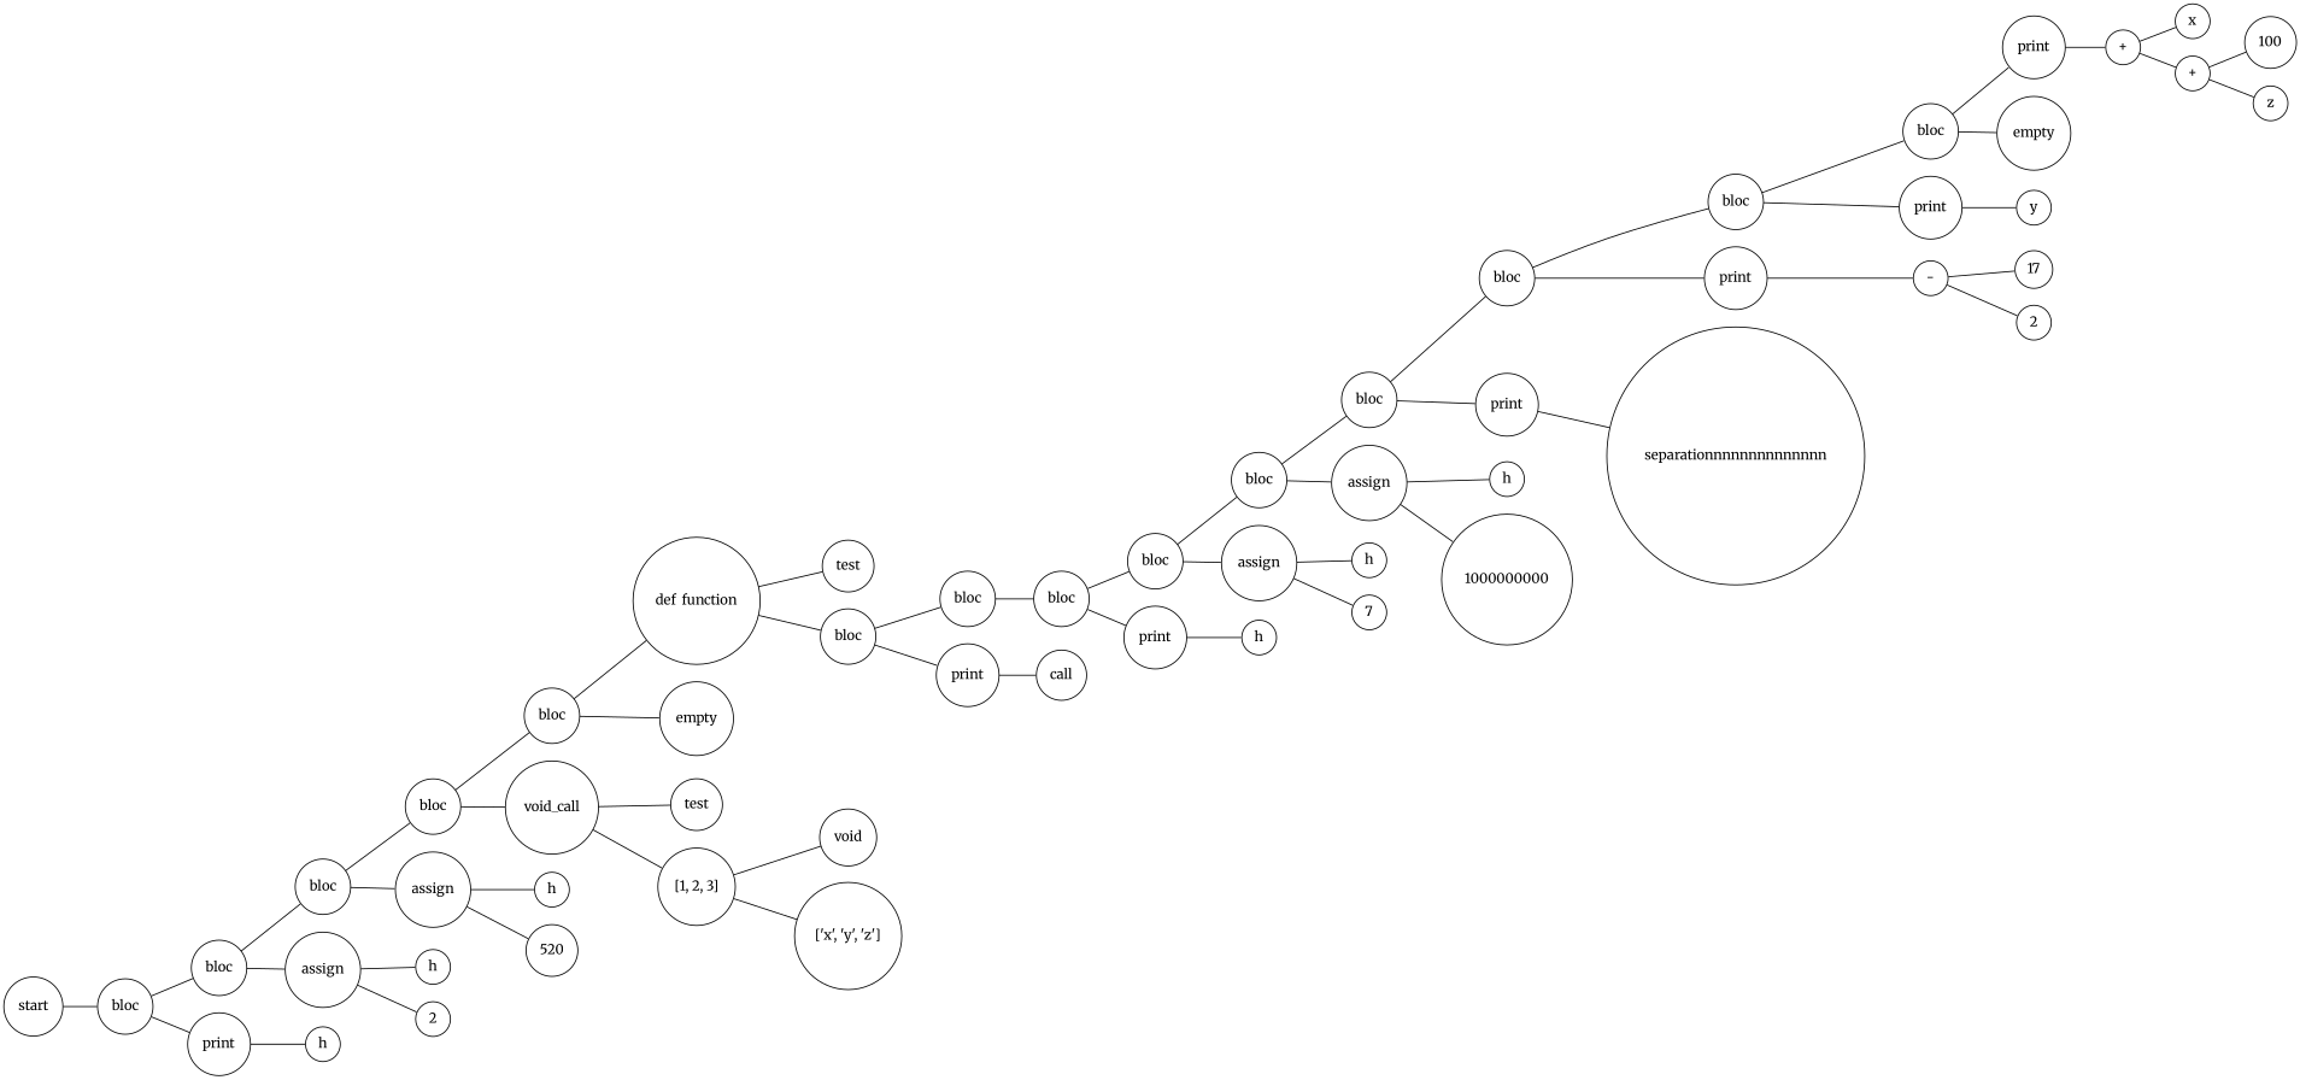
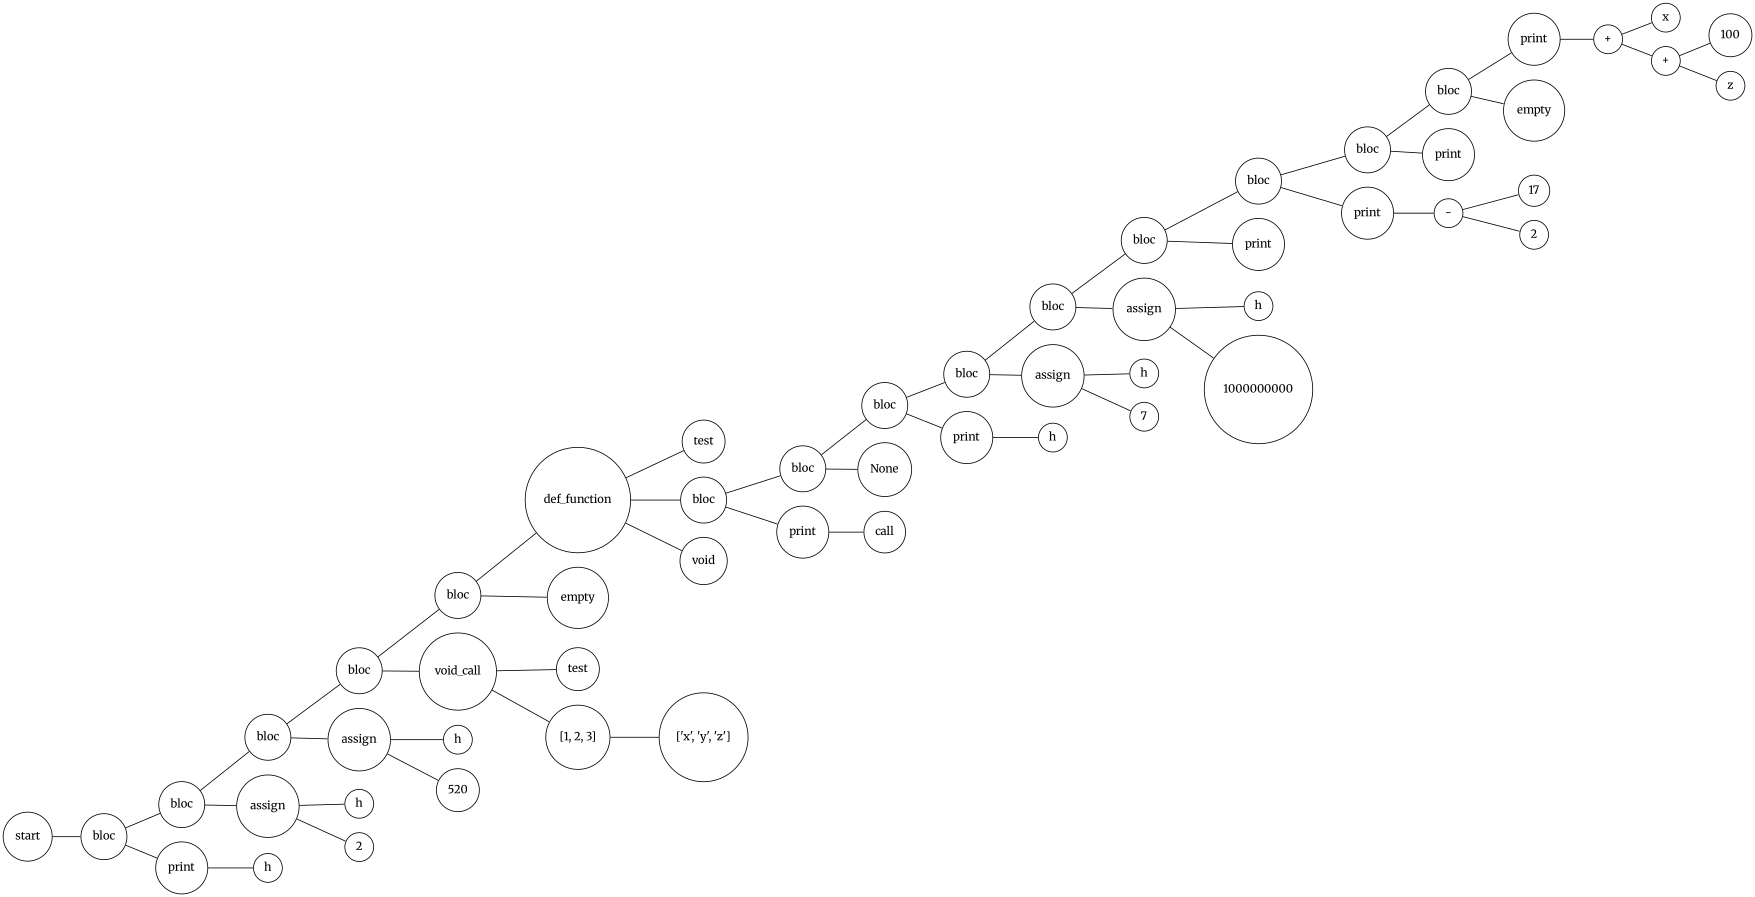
  digraph {
    fontname=Merriweather
    rankdir=LR
    node [fontname=Merriweather shape=circle]
    edge [arrowsize=0 fontname=Merriweather]
    n1 [label=start]
    n2 [label=bloc]
    n3 [label=bloc]
    n4 [label=print]
    n5 [label=bloc]
    n6 [label=assign]
    n7 [label=h]
    n8 [label=bloc]
    n9 [label=assign]
    n10 [label=h]
    n11 [label=2]
    n12 [label=bloc]
    n13 [label=void_call]
    n14 [label=h]
    n15 [label=520]
    n16 [label=def_function]
    n17 [label=empty]
    n18 [label=test]
    n19 [label="[1, 2, 3]"]
    n20 [label=test]
    n21 [label=bloc]
    n22 [label=void]
    n23 [label="['x', 'y', 'z']"]
    n24 [label=bloc]
    n25 [label=print]
    n26 [label=bloc]
+   n27 [label=None]
    n28 [label=call]
    n29 [label=bloc]
    n30 [label=print]
    n31 [label=bloc]
    n32 [label=assign]
    n33 [label=h]
    n34 [label=bloc]
    n35 [label=assign]
    n36 [label=h]
    n37 [label=7]
    n38 [label=bloc]
    n39 [label=print]
    n40 [label=h]
    n41 [label=1000000000]
    n42 [label=bloc]
    n43 [label=print]
-   n44 [label=separationnnnnnnnnnnnnn]
    n45 [label=bloc]
    n46 [label=print]
    n47 [label="-"]
    n48 [label=print]
    n49 [label=empty]
-   n50 [label=y]
    n51 [label="+"]
    n52 [label=x]
    n53 [label="+"]
    n54 [label=100]
    n55 [label=z]
    n56 [label=17]
    n57 [label=2]
    n1 -> n2
    n2 -> n3
    n2 -> n4
    n3 -> n5
    n3 -> n6
    n4 -> n7
    n5 -> n8
    n5 -> n9
    n6 -> n10
    n6 -> n11
    n8 -> n12
    n8 -> n13
    n9 -> n14
    n9 -> n15
    n12 -> n16
    n12 -> n17
    n13 -> n18
    n13 -> n19
    n16 -> n20
    n16 -> n21
-   n19 -> n22
+   n16 -> n22
    n19 -> n23
    n21 -> n24
    n21 -> n25
    n24 -> n26
+   n24 -> n27
    n25 -> n28
    n26 -> n29
    n26 -> n30
    n29 -> n31
    n29 -> n32
    n30 -> n33
    n31 -> n34
    n31 -> n35
    n32 -> n36
    n32 -> n37
    n34 -> n38
    n34 -> n39
    n35 -> n40
    n35 -> n41
    n38 -> n42
    n38 -> n43
-   n39 -> n44
    n42 -> n45
    n42 -> n46
    n43 -> n47
    n45 -> n48
    n45 -> n49
-   n46 -> n50
    n47 -> n56
    n47 -> n57
    n48 -> n51
    n51 -> n52
    n51 -> n53
    n53 -> n54
    n53 -> n55
  }
